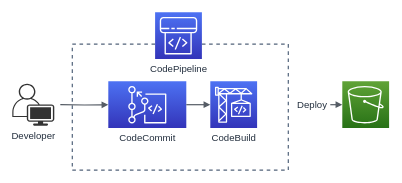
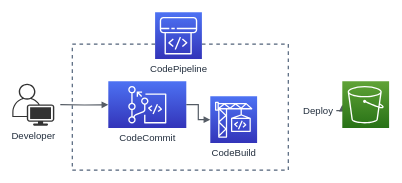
  <mxCell id="0" />
  <mxCell id="1" parent="0" />
  <mxCell id="2" value="" style="fillColor=none;strokeColor=#52637A;dashed=1;verticalAlign=top;fontStyle=0;fontColor=#5A6C86;fontSize=16;strokeWidth=2;" parent="1" vertex="1"><mxGeometry x="120" y="73" width="360" height="210" as="geometry" /></mxCell>
  <mxCell id="3" value="&lt;font style=&quot;font-size: 16px;&quot;&gt;CodeCommit&lt;/font&gt;" style="sketch=0;points=[[0,0,0],[0.25,0,0],[0.5,0,0],[0.75,0,0],[1,0,0],[0,1,0],[0.25,1,0],[0.5,1,0],[0.75,1,0],[1,1,0],[0,0.25,0],[0,0.5,0],[0,0.75,0],[1,0.25,0],[1,0.5,0],[1,0.75,0]];outlineConnect=0;fontColor=#232F3E;gradientColor=#4D72F3;gradientDirection=north;fillColor=#3334B9;strokeColor=#ffffff;dashed=0;verticalLabelPosition=bottom;verticalAlign=top;align=center;html=1;fontSize=12;fontStyle=0;shape=mxgraph.aws4.resourceIcon;resIcon=mxgraph.aws4.codecommit;" parent="1" vertex="1"><mxGeometry x="180" y="135" width="130" height="78" as="geometry" /></mxCell>
- <mxCell id="4" value="&lt;font style=&quot;font-size: 16px;&quot;&gt;CodeBuild&lt;/font&gt;" style="sketch=0;points=[[0,0,0],[0.25,0,0],[0.5,0,0],[0.75,0,0],[1,0,0],[0,1,0],[0.25,1,0],[0.5,1,0],[0.75,1,0],[1,1,0],[0,0.25,0],[0,0.5,0],[0,0.75,0],[1,0.25,0],[1,0.5,0],[1,0.75,0]];outlineConnect=0;fontColor=#232F3E;gradientColor=#4D72F3;gradientDirection=north;fillColor=#3334B9;strokeColor=#ffffff;dashed=0;verticalLabelPosition=bottom;verticalAlign=top;align=center;html=1;fontSize=12;fontStyle=0;aspect=fixed;shape=mxgraph.aws4.resourceIcon;resIcon=mxgraph.aws4.codebuild;" parent="1" vertex="1"><mxGeometry x="350" y="135" width="78" height="78" as="geometry" /></mxCell>
+ <mxCell id="4" value="&lt;font style=&quot;font-size: 16px;&quot;&gt;CodeBuild&lt;/font&gt;" style="sketch=0;points=[[0,0,0],[0.25,0,0],[0.5,0,0],[0.75,0,0],[1,0,0],[0,1,0],[0.25,1,0],[0.5,1,0],[0.75,1,0],[1,1,0],[0,0.25,0],[0,0.5,0],[0,0.75,0],[1,0.25,0],[1,0.5,0],[1,0.75,0]];outlineConnect=0;fontColor=#232F3E;gradientColor=#4D72F3;gradientDirection=north;fillColor=#3334B9;strokeColor=#ffffff;dashed=0;verticalLabelPosition=bottom;verticalAlign=top;align=center;html=1;fontSize=12;fontStyle=0;aspect=fixed;shape=mxgraph.aws4.resourceIcon;resIcon=mxgraph.aws4.codebuild;" parent="1" vertex="1"><mxGeometry x="350" y="160" width="78" height="78" as="geometry" /></mxCell>
  <mxCell id="5" value="&lt;font style=&quot;font-size: 16px;&quot;&gt;CodePipeline&lt;/font&gt;" style="sketch=0;points=[[0,0,0],[0.25,0,0],[0.5,0,0],[0.75,0,0],[1,0,0],[0,1,0],[0.25,1,0],[0.5,1,0],[0.75,1,0],[1,1,0],[0,0.25,0],[0,0.5,0],[0,0.75,0],[1,0.25,0],[1,0.5,0],[1,0.75,0]];outlineConnect=0;fontColor=#232F3E;gradientColor=#4D72F3;gradientDirection=north;fillColor=#3334B9;strokeColor=#ffffff;dashed=0;verticalLabelPosition=bottom;verticalAlign=top;align=center;html=1;fontSize=12;fontStyle=0;aspect=fixed;shape=mxgraph.aws4.resourceIcon;resIcon=mxgraph.aws4.codepipeline;" parent="1" vertex="1"><mxGeometry x="258" y="20" width="78" height="78" as="geometry" /></mxCell>
  <mxCell id="6" value="&lt;font color=&quot;#232f3e&quot;&gt;Developer&lt;/font&gt;" style="points=[[0.35,0,0],[0.98,0.51,0],[1,0.71,0],[0.67,1,0],[0,0.795,0],[0,0.65,0]];verticalLabelPosition=bottom;sketch=0;html=1;verticalAlign=top;aspect=fixed;align=center;pointerEvents=1;shape=mxgraph.cisco19.user;fillColor=#333333;strokeColor=none;strokeWidth=2;fontSize=16;" parent="1" vertex="1"><mxGeometry x="20" y="139" width="70" height="70" as="geometry" /></mxCell>
  <mxCell id="7" value="" style="edgeStyle=orthogonalEdgeStyle;html=1;endArrow=block;elbow=vertical;startArrow=none;endFill=1;strokeColor=#545B64;rounded=0;entryX=0;entryY=0.5;entryDx=0;entryDy=0;entryPerimeter=0;fontStyle=1;strokeWidth=2;exitX=1;exitY=0.5;exitDx=0;exitDy=0;exitPerimeter=0;" parent="1" source="3" target="4" edge="1"><mxGeometry width="100" relative="1" as="geometry"><mxPoint x="550" y="135" as="sourcePoint" /><mxPoint x="450" y="314" as="targetPoint" /></mxGeometry></mxCell>
  <mxCell id="8" value="" style="edgeStyle=orthogonalEdgeStyle;html=1;endArrow=block;elbow=vertical;startArrow=none;endFill=1;strokeColor=#545B64;rounded=0;entryX=0;entryY=0.5;entryDx=0;entryDy=0;entryPerimeter=0;fontStyle=1;strokeWidth=2;exitX=1;exitY=0.5;exitDx=0;exitDy=0;exitPerimeter=0;" parent="1" source="10" target="11" edge="1"><mxGeometry width="100" relative="1" as="geometry"><mxPoint x="428" y="184" as="sourcePoint" /><mxPoint x="630" y="170" as="targetPoint" /></mxGeometry></mxCell>
  <mxCell id="9" value="" style="edgeStyle=orthogonalEdgeStyle;html=1;endArrow=block;elbow=vertical;startArrow=none;endFill=1;strokeColor=#545B64;rounded=0;entryX=0;entryY=0.5;entryDx=0;entryDy=0;entryPerimeter=0;fontStyle=1;strokeWidth=2;" parent="1" target="3" edge="1"><mxGeometry width="100" relative="1" as="geometry"><mxPoint x="100" y="174" as="sourcePoint" /><mxPoint x="350" y="184" as="targetPoint" /></mxGeometry></mxCell>
- <mxCell id="10" value="Deploy" style="text;html=1;strokeColor=none;fillColor=none;align=center;verticalAlign=middle;whiteSpace=wrap;rounded=0;strokeWidth=2;fontSize=16;fontColor=#232F3E;" parent="1" vertex="1"><mxGeometry x="490" y="159" width="60" height="30" as="geometry" /></mxCell>
+ <mxCell id="10" value="Deploy" style="text;html=1;strokeColor=none;fillColor=none;align=center;verticalAlign=middle;whiteSpace=wrap;rounded=0;strokeWidth=2;fontSize=16;fontColor=#232F3E;" parent="1" vertex="1"><mxGeometry x="500" y="169" width="60" height="30" as="geometry" /></mxCell>
  <mxCell id="11" value="" style="sketch=0;points=[[0,0,0],[0.25,0,0],[0.5,0,0],[0.75,0,0],[1,0,0],[0,1,0],[0.25,1,0],[0.5,1,0],[0.75,1,0],[1,1,0],[0,0.25,0],[0,0.5,0],[0,0.75,0],[1,0.25,0],[1,0.5,0],[1,0.75,0]];outlineConnect=0;fontColor=#232F3E;gradientColor=#60A337;gradientDirection=north;fillColor=#277116;strokeColor=#ffffff;dashed=0;verticalLabelPosition=bottom;verticalAlign=top;align=center;html=1;fontSize=12;fontStyle=0;aspect=fixed;shape=mxgraph.aws4.resourceIcon;resIcon=mxgraph.aws4.s3;" parent="1" vertex="1"><mxGeometry x="570" y="135" width="78" height="78" as="geometry" /></mxCell>
